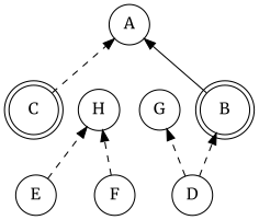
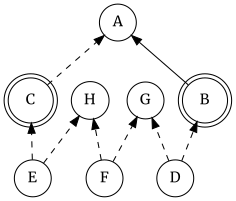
  digraph {
    fontname=Merriweather
    rankdir=BT
    node [fontname=Merriweather shape=circle]
    edge [fontname=Merriweather style=dashed]
    n1 [label=B shape=doublecircle]
    n2 [label=C shape=doublecircle]
    n3 [label=D]
    n4 [label=G]
    n5 [label=E]
    n6 [label=H]
    n7 [label=F]
    n8 [label=A]
    subgraph sub_1 {
      n1
      n2
    }
    subgraph sub_2 {
      n1
      n2
      n3
      n4
      n5
      n6
      n7
    }
    n1 -> n8 [style=filled]
    n2 -> n8
    n3 -> n1
    n3 -> n4
+   n5 -> n2
    n5 -> n6
+   n7 -> n4
    n7 -> n6
  }
